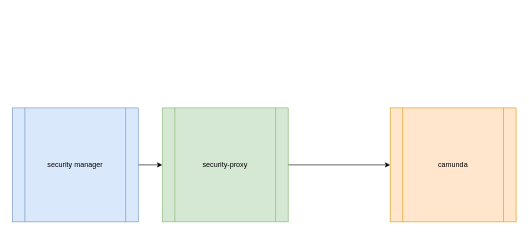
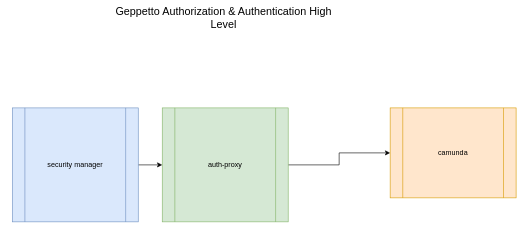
  <mxCell id="0" />
  <mxCell id="1" parent="0" />
  <mxCell id="2" style="edgeStyle=orthogonalEdgeStyle;rounded=0;orthogonalLoop=1;jettySize=auto;html=1;entryX=0;entryY=0.5;entryDx=0;entryDy=0;" edge="1" parent="1" source="3" target="5"><mxGeometry relative="1" as="geometry" /></mxCell>
  <mxCell id="3" value="security manager" style="shape=process;whiteSpace=wrap;html=1;backgroundOutline=1;fillColor=#dae8fc;strokeColor=#6c8ebf;" vertex="1" parent="1"><mxGeometry x="20" y="179" width="210" height="190" as="geometry" /></mxCell>
  <mxCell id="4" style="edgeStyle=orthogonalEdgeStyle;rounded=0;orthogonalLoop=1;jettySize=auto;html=1;entryX=0;entryY=0.5;entryDx=0;entryDy=0;" edge="1" parent="1" source="5" target="6"><mxGeometry relative="1" as="geometry" /></mxCell>
- <mxCell id="5" value="security-proxy" style="shape=process;whiteSpace=wrap;html=1;backgroundOutline=1;fillColor=#d5e8d4;strokeColor=#82b366;" vertex="1" parent="1"><mxGeometry x="270" y="179" width="210" height="190" as="geometry" /></mxCell>
- <mxCell id="6" value="camunda" style="shape=process;whiteSpace=wrap;html=1;backgroundOutline=1;fillColor=#ffe6cc;strokeColor=#d79b00;" vertex="1" parent="1"><mxGeometry x="650" y="179" width="210" height="190" as="geometry" /></mxCell>
+ <mxCell id="5" value="auth-proxy" style="shape=process;whiteSpace=wrap;html=1;backgroundOutline=1;fillColor=#d5e8d4;strokeColor=#82b366;" vertex="1" parent="1"><mxGeometry x="270" y="179" width="210" height="190" as="geometry" /></mxCell>
+ <mxCell id="6" value="camunda" style="shape=process;whiteSpace=wrap;html=1;backgroundOutline=1;fillColor=#ffe6cc;strokeColor=#d79b00;" vertex="1" parent="1"><mxGeometry x="650" y="179" width="210" height="150" as="geometry" /></mxCell>
+ <mxCell id="7" value="&lt;font style=&quot;font-size: 18px&quot;&gt;Geppetto Authorization &amp;amp; Authentication High Level&lt;/font&gt;" style="text;html=1;strokeColor=none;fillColor=none;align=center;verticalAlign=middle;whiteSpace=wrap;rounded=0;" vertex="1" parent="1"><mxGeometry x="184" y="20" width="377" height="20" as="geometry" /></mxCell>
